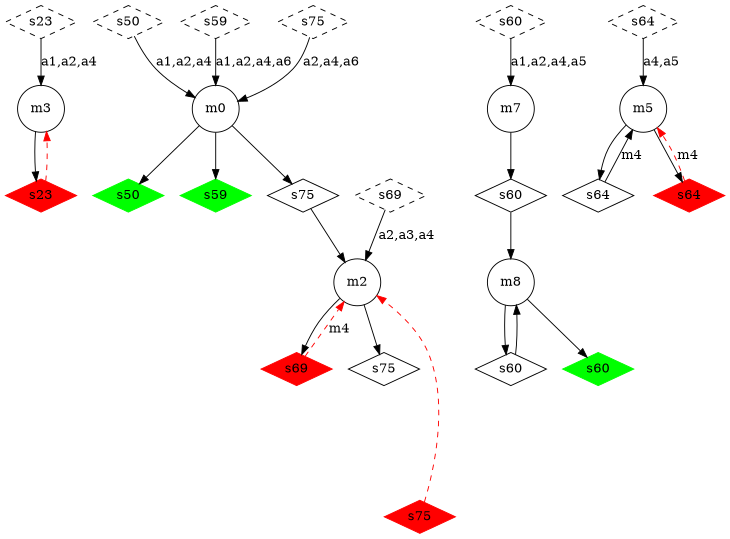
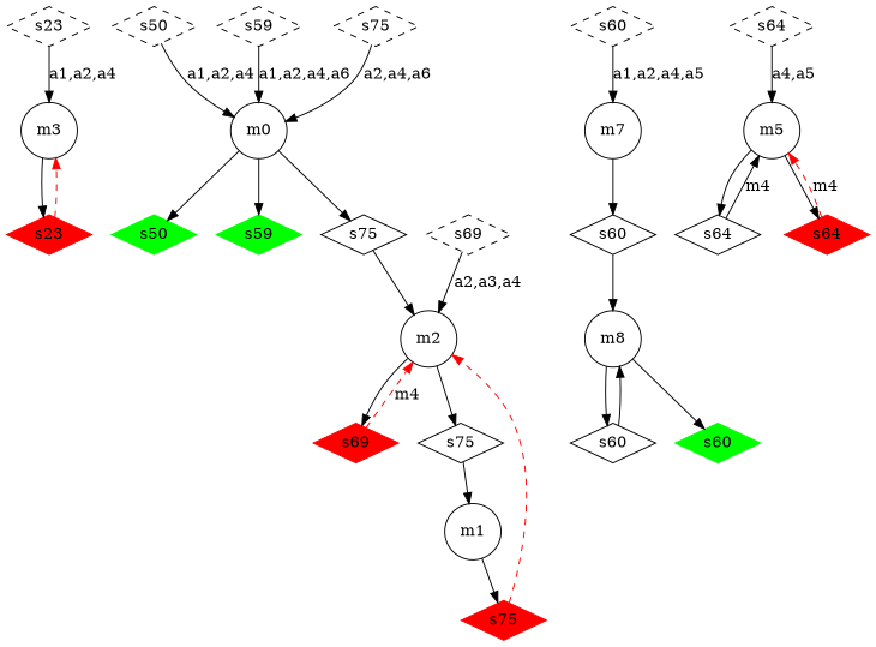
  digraph {
    node [shape=diamond]
    m3 [shape=circle]
    n2 [color=red label=s23 style=filled]
    m2 [shape=circle]
    n4 [color=red label=s69 style=filled]
    n5 [label=s75]
+   m1 [shape=circle]
    n7 [label=m7 shape=circle]
    n8 [label=s60]
    m8 [shape=circle]
    m0 [shape=circle]
    n11 [color=green label=s50 style=filled]
    n12 [color=green label=s59 style=filled]
    n13 [label=s75]
    n14 [color=red label=s75 style=filled]
    m5 [shape=circle]
    n16 [label=s64]
    n17 [color=red label=s64 style=filled]
    n18 [label=s60]
    n19 [color=green label=s60 style=filled]
    n20 [label=s23 style=dashed]
    n21 [label=s50 style=dashed]
    n22 [label=s59 style=dashed]
    n23 [label=s60 style=dashed]
    n24 [label=s64 style=dashed]
    n25 [label=s69 style=dashed]
    n26 [label=s75 style=dashed]
    m3 -> n2
    n2 -> m3 [color=red style=dashed]
    m2 -> n4
    m2 -> n5
    n4 -> m2 [color=red label=m4 style=dashed]
+   n5 -> m1
+   m1 -> n14
    n7 -> n8
    n8 -> m8
    m8 -> n18
    m8 -> n19
    m0 -> n11
    m0 -> n12
    m0 -> n13
    n13 -> m2
    n14 -> m2 [color=red style=dashed]
    m5 -> n16
    m5 -> n17
    n16 -> m5 [label=m4]
    n17 -> m5 [color=red label=m4 style=dashed]
    n18 -> m8
    n20 -> m3 [label="a1,a2,a4"]
    n21 -> m0 [label="a1,a2,a4"]
    n22 -> m0 [label="a1,a2,a4,a6"]
    n23 -> n7 [label="a1,a2,a4,a5"]
    n24 -> m5 [label="a4,a5"]
    n25 -> m2 [label="a2,a3,a4"]
    n26 -> m0 [label="a2,a4,a6"]
  }
